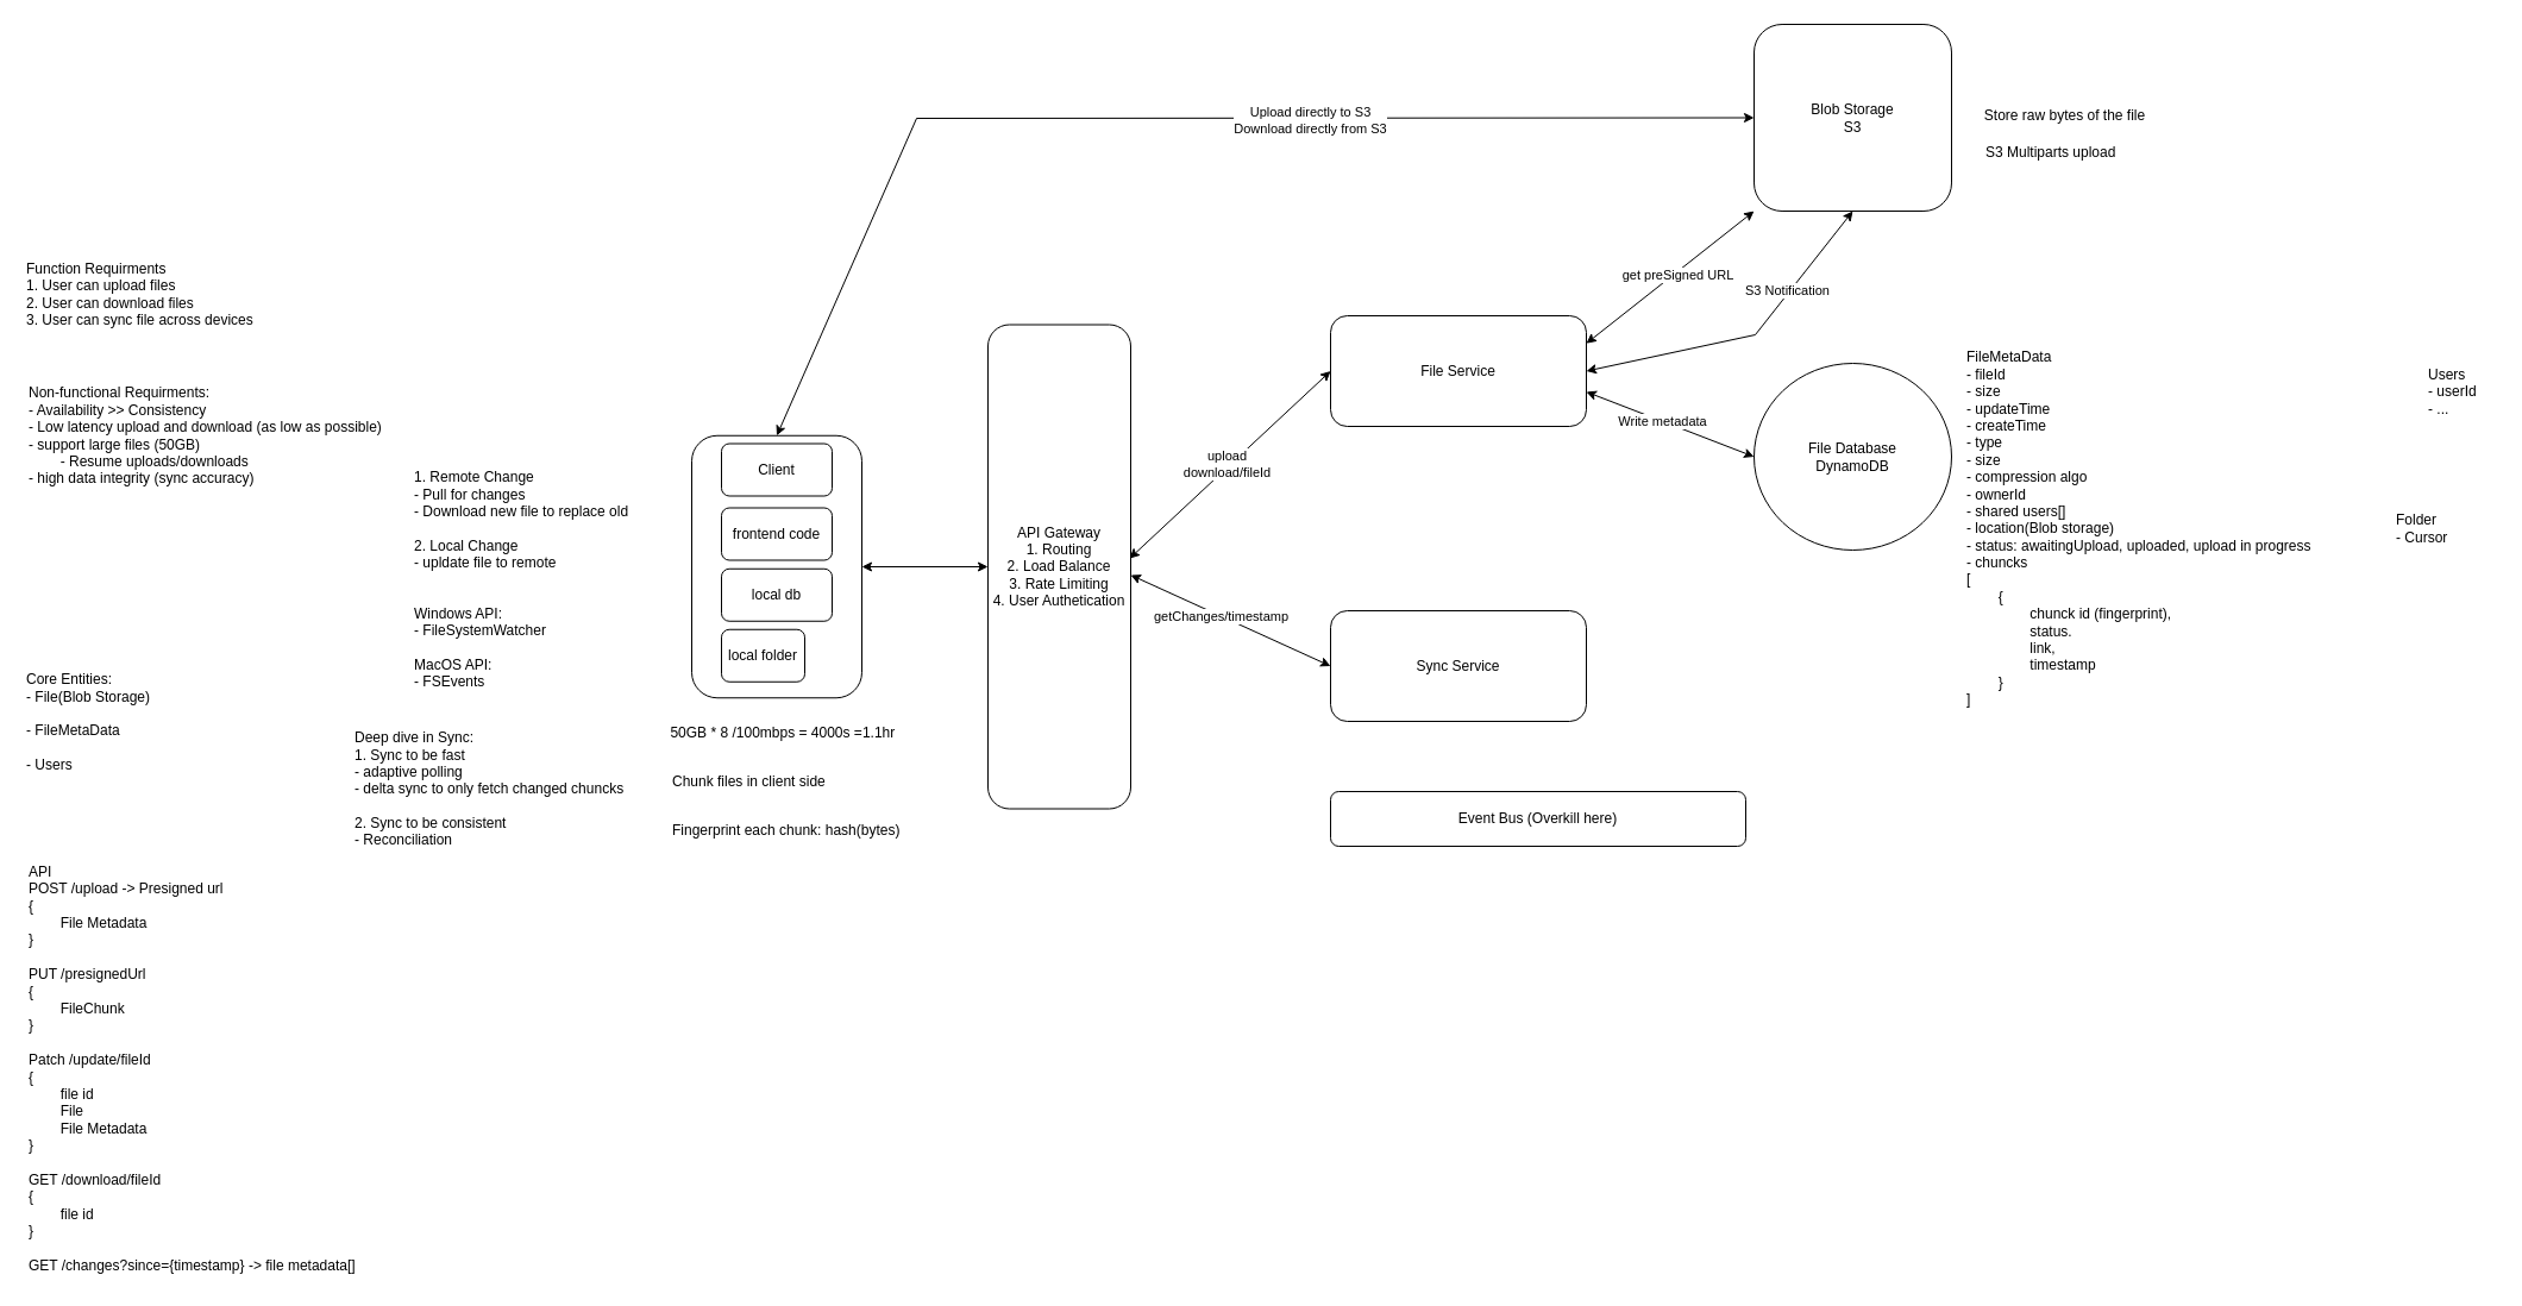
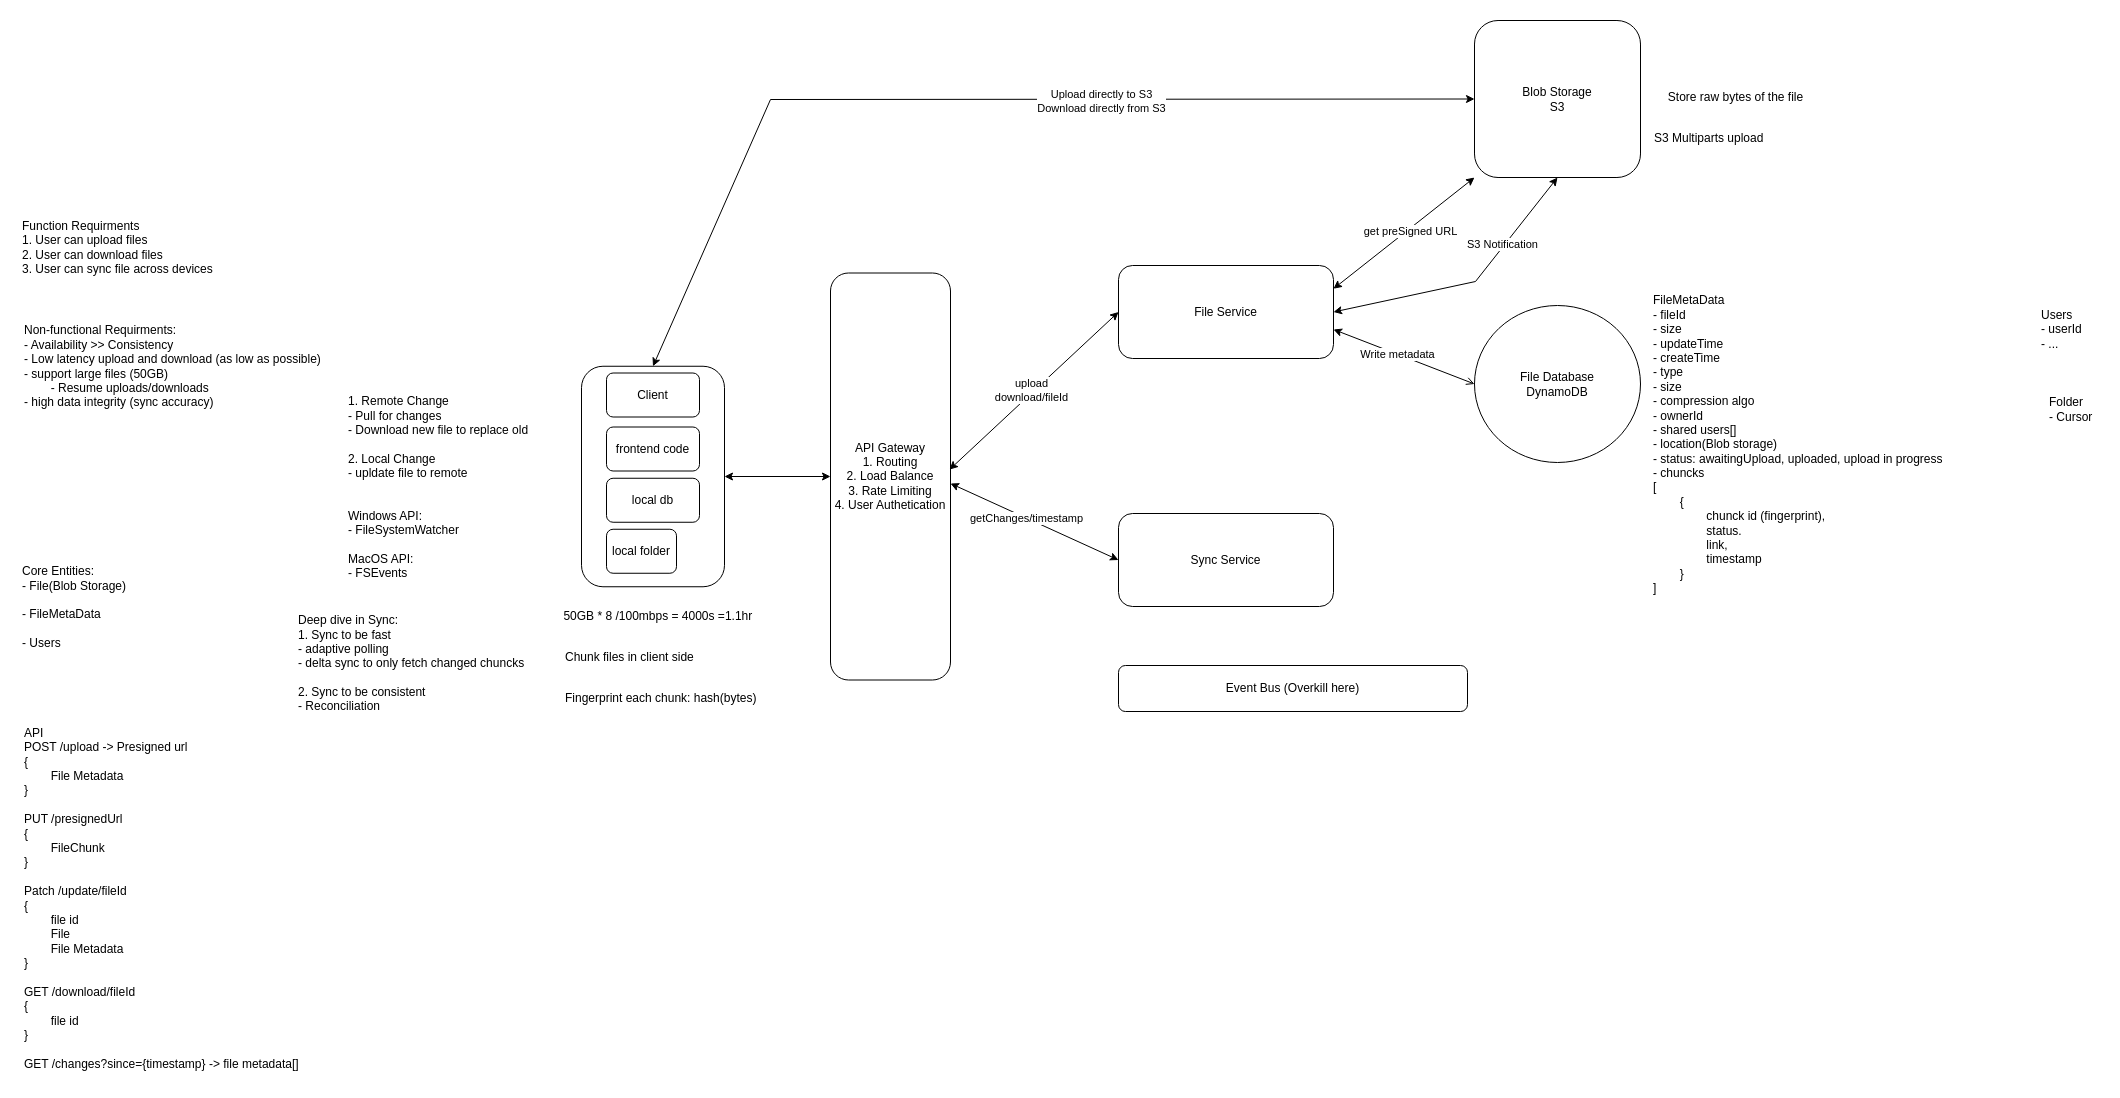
  <mxCell id="0" />
  <mxCell id="1" parent="0" />
  <mxCell id="2" value="" style="rounded=1;whiteSpace=wrap;html=1;" parent="1" vertex="1"><mxGeometry x="581" y="365.75" width="143" height="220.5" as="geometry" /></mxCell>
  <mxCell id="3" value="Function Requirments&lt;div&gt;1. User can upload files&lt;/div&gt;&lt;div&gt;2. User can download files&lt;/div&gt;&lt;div&gt;3. User can sync file across devices&lt;/div&gt;" style="text;html=1;align=left;verticalAlign=middle;resizable=0;points=[];autosize=1;strokeColor=none;fillColor=none;" parent="1" vertex="1"><mxGeometry x="20" y="212" width="209" height="70" as="geometry" /></mxCell>
  <mxCell id="4" value="Non-functional Requirments:&lt;div&gt;- Availability &amp;gt;&amp;gt; Consistency&lt;/div&gt;&lt;div&gt;- Low latency upload and download (as low as possible)&lt;/div&gt;&lt;div&gt;- support large files (50GB)&lt;/div&gt;&lt;div&gt;&lt;span style=&quot;white-space: pre;&quot;&gt;&#09;&lt;/span&gt;- Resume uploads/downloads&lt;/div&gt;&lt;div&gt;- high data integrity (sync accuracy)&lt;/div&gt;" style="text;html=1;align=left;verticalAlign=middle;resizable=0;points=[];autosize=1;strokeColor=none;fillColor=none;" parent="1" vertex="1"><mxGeometry x="22" y="317" width="315" height="98" as="geometry" /></mxCell>
  <mxCell id="5" value="Core Entities:&lt;div&gt;- File(Blob Storage)&lt;/div&gt;&lt;div&gt;&lt;br&gt;&lt;div&gt;- FileMetaData&amp;nbsp;&lt;/div&gt;&lt;div&gt;&lt;br&gt;&lt;/div&gt;&lt;div&gt;- Users&lt;/div&gt;&lt;/div&gt;&lt;div&gt;&lt;br&gt;&lt;/div&gt;" style="text;html=1;align=left;verticalAlign=middle;resizable=0;points=[];autosize=1;strokeColor=none;fillColor=none;" parent="1" vertex="1"><mxGeometry x="20" y="557" width="122" height="113" as="geometry" /></mxCell>
  <mxCell id="6" value="API&lt;div&gt;POST /upload -&amp;gt; Presigned url&lt;/div&gt;&lt;div&gt;{&lt;/div&gt;&lt;div&gt;&lt;span style=&quot;white-space: pre;&quot;&gt;&#09;&lt;/span&gt;File Metadata&lt;br&gt;&lt;/div&gt;&lt;div&gt;}&lt;/div&gt;&lt;div&gt;&lt;br&gt;&lt;/div&gt;&lt;div&gt;PUT /presignedUrl&lt;/div&gt;&lt;div&gt;{&lt;/div&gt;&lt;div&gt;&lt;span style=&quot;white-space: pre;&quot;&gt;&#09;&lt;/span&gt;FileChunk&lt;br&gt;&lt;/div&gt;&lt;div&gt;}&lt;/div&gt;&lt;div&gt;&lt;br&gt;&lt;/div&gt;&lt;div&gt;Patch /update/fileId&lt;/div&gt;&lt;div&gt;{&lt;/div&gt;&lt;div&gt;&lt;span style=&quot;white-space: pre;&quot;&gt;&#09;&lt;/span&gt;file id&lt;/div&gt;&lt;div&gt;&lt;span style=&quot;white-space: pre;&quot;&gt;&#09;&lt;/span&gt;File&lt;br&gt;&lt;/div&gt;&lt;div&gt;&lt;span style=&quot;white-space: pre;&quot;&gt;&#09;&lt;/span&gt;File Metadata&lt;br&gt;&lt;/div&gt;&lt;div&gt;}&lt;/div&gt;&lt;div&gt;&lt;br&gt;&lt;/div&gt;&lt;div&gt;GET /download/fileId&lt;/div&gt;&lt;div&gt;{&lt;/div&gt;&lt;div&gt;&lt;span style=&quot;white-space: pre;&quot;&gt;&#09;&lt;/span&gt;file id&lt;br&gt;&lt;/div&gt;&lt;div&gt;}&lt;/div&gt;&lt;div&gt;&lt;br&gt;&lt;/div&gt;&lt;div&gt;GET /changes?since={timestamp} -&amp;gt; file metadata[]&lt;/div&gt;" style="text;html=1;align=left;verticalAlign=middle;resizable=0;points=[];autosize=1;strokeColor=none;fillColor=none;" parent="1" vertex="1"><mxGeometry x="22" y="719" width="293" height="357" as="geometry" /></mxCell>
  <mxCell id="7" value="Client" style="rounded=1;whiteSpace=wrap;html=1;" parent="1" vertex="1"><mxGeometry x="606" y="372.5" width="93" height="44" as="geometry" /></mxCell>
  <mxCell id="8" value="API Gateway&lt;div&gt;1. Routing&lt;/div&gt;&lt;div&gt;2. Load Balance&lt;/div&gt;&lt;div&gt;3. Rate Limiting&lt;/div&gt;&lt;div&gt;4. User Authetication&lt;/div&gt;" style="rounded=1;whiteSpace=wrap;html=1;" parent="1" vertex="1"><mxGeometry x="830" y="272.5" width="120" height="407" as="geometry" /></mxCell>
  <mxCell id="9" style="edgeStyle=orthogonalEdgeStyle;rounded=0;orthogonalLoop=1;jettySize=auto;html=1;exitX=0.5;exitY=1;exitDx=0;exitDy=0;" parent="1" source="7" target="7" edge="1"><mxGeometry relative="1" as="geometry" /></mxCell>
  <mxCell id="10" value="File Service" style="rounded=1;whiteSpace=wrap;html=1;" parent="1" vertex="1"><mxGeometry x="1118" y="265" width="215" height="93" as="geometry" /></mxCell>
  <mxCell id="11" value="File Database&lt;div&gt;DynamoDB&lt;/div&gt;" style="ellipse;whiteSpace=wrap;html=1;" parent="1" vertex="1"><mxGeometry x="1474" y="305" width="166" height="157" as="geometry" /></mxCell>
  <mxCell id="12" value="Blob Storage&lt;div&gt;S3&lt;/div&gt;" style="whiteSpace=wrap;html=1;rounded=1;" parent="1" vertex="1"><mxGeometry x="1474" y="20" width="166" height="157" as="geometry" /></mxCell>
  <mxCell id="13" value="&lt;div&gt;FileMetaData&amp;nbsp;&lt;/div&gt;&lt;div&gt;- fileId&lt;br&gt;&lt;/div&gt;&lt;div&gt;- size&lt;/div&gt;&lt;div&gt;- updateTime&lt;/div&gt;&lt;div&gt;- createTime&lt;/div&gt;&lt;div&gt;- type&lt;/div&gt;&lt;div&gt;- size&lt;/div&gt;&lt;div&gt;- compression algo&lt;/div&gt;&lt;div&gt;- ownerId&lt;/div&gt;&lt;div&gt;- shared users[]&lt;/div&gt;&lt;div&gt;- location(Blob storage)&lt;/div&gt;&lt;div&gt;- status: awaitingUpload, uploaded, upload in progress&lt;/div&gt;&lt;div&gt;- chuncks&lt;/div&gt;&lt;div&gt;[&lt;/div&gt;&lt;div&gt;&lt;span style=&quot;white-space: pre;&quot;&gt;&#09;&lt;/span&gt;{&lt;span style=&quot;white-space: pre;&quot;&gt;&#09;&lt;/span&gt;&lt;/div&gt;&lt;div&gt;&lt;span style=&quot;white-space: pre;&quot;&gt;&#09;&lt;/span&gt;&lt;span style=&quot;white-space: pre;&quot;&gt;&#09;&lt;/span&gt;chunck id (fingerprint),&amp;nbsp;&lt;/div&gt;&lt;div&gt;&lt;span style=&quot;white-space: pre;&quot;&gt;&#09;&lt;span style=&quot;white-space: pre;&quot;&gt;&#09;&lt;/span&gt;&lt;/span&gt;status.&lt;/div&gt;&lt;div&gt;&lt;span style=&quot;white-space: pre;&quot;&gt;&lt;span style=&quot;white-space: pre;&quot;&gt;&#09;&lt;span style=&quot;white-space: pre;&quot;&gt;&#09;&lt;/span&gt;link&lt;/span&gt;,&lt;/span&gt;&lt;/div&gt;&lt;div&gt;&lt;/div&gt;&lt;div&gt;&lt;/div&gt;&lt;div&gt;&lt;span style=&quot;white-space: pre;&quot;&gt;&lt;span style=&quot;white-space: pre;&quot;&gt;&#09;&lt;span style=&quot;white-space: pre;&quot;&gt;&#09;&lt;/span&gt;t&lt;/span&gt;imestamp&#09;&lt;/span&gt;&lt;/div&gt;&lt;div&gt;&lt;span style=&quot;white-space: pre;&quot;&gt;&#09;&lt;/span&gt;}&lt;br&gt;&lt;/div&gt;&lt;div&gt;]&lt;/div&gt;" style="text;html=1;align=left;verticalAlign=middle;resizable=0;points=[];autosize=1;strokeColor=none;fillColor=none;" parent="1" vertex="1"><mxGeometry x="1651" y="287.25" width="308" height="314" as="geometry" /></mxCell>
  <mxCell id="14" value="&lt;div&gt;&lt;div&gt;&lt;span style=&quot;background-color: transparent; color: light-dark(rgb(0, 0, 0), rgb(255, 255, 255));&quot;&gt;Users&lt;/span&gt;&lt;/div&gt;&lt;/div&gt;&lt;div&gt;&lt;span style=&quot;background-color: transparent; color: light-dark(rgb(0, 0, 0), rgb(255, 255, 255));&quot;&gt;- userId&lt;/span&gt;&lt;/div&gt;&lt;div&gt;&lt;span style=&quot;background-color: transparent; color: light-dark(rgb(0, 0, 0), rgb(255, 255, 255));&quot;&gt;- ...&lt;/span&gt;&lt;/div&gt;&lt;div&gt;&lt;br&gt;&lt;/div&gt;" style="text;html=1;align=left;verticalAlign=middle;resizable=0;points=[];autosize=1;strokeColor=none;fillColor=none;" parent="1" vertex="1"><mxGeometry x="2039" y="301.25" width="59" height="70" as="geometry" /></mxCell>
  <mxCell id="15" value="" style="endArrow=classic;startArrow=classic;html=1;rounded=0;exitX=1;exitY=0.5;exitDx=0;exitDy=0;entryX=0;entryY=0.5;entryDx=0;entryDy=0;" parent="1" source="2" target="8" edge="1"><mxGeometry width="50" height="50" relative="1" as="geometry"><mxPoint x="1181" y="406" as="sourcePoint" /><mxPoint x="1231" y="356" as="targetPoint" /></mxGeometry></mxCell>
  <mxCell id="16" value="" style="endArrow=classic;startArrow=classic;html=1;rounded=0;exitX=0.992;exitY=0.483;exitDx=0;exitDy=0;exitPerimeter=0;entryX=0;entryY=0.5;entryDx=0;entryDy=0;" parent="1" source="8" target="10" edge="1"><mxGeometry width="50" height="50" relative="1" as="geometry"><mxPoint x="1181" y="406" as="sourcePoint" /><mxPoint x="1231" y="356" as="targetPoint" /></mxGeometry></mxCell>
  <mxCell id="17" value="upload&lt;div&gt;download/fileId&lt;/div&gt;" style="edgeLabel;html=1;align=center;verticalAlign=middle;resizable=0;points=[];" parent="16" vertex="1" connectable="0"><mxGeometry x="-0.014" y="3" relative="1" as="geometry"><mxPoint as="offset" /></mxGeometry></mxCell>
- <mxCell id="18" value="" style="endArrow=classic;startArrow=classic;html=1;rounded=0;entryX=0;entryY=0.5;entryDx=0;entryDy=0;exitX=1;exitY=0.688;exitDx=0;exitDy=0;exitPerimeter=0;" parent="1" source="10" target="11" edge="1"><mxGeometry width="50" height="50" relative="1" as="geometry"><mxPoint x="990" y="438" as="sourcePoint" /><mxPoint x="1040" y="388" as="targetPoint" /></mxGeometry></mxCell>
+ <mxCell id="18" value="" style="endArrow=open;startArrow=classic;html=1;rounded=0;entryX=0;entryY=0.5;entryDx=0;entryDy=0;exitX=1;exitY=0.688;exitDx=0;exitDy=0;exitPerimeter=0;" parent="1" source="10" target="11" edge="1"><mxGeometry width="50" height="50" relative="1" as="geometry"><mxPoint x="990" y="438" as="sourcePoint" /><mxPoint x="1040" y="388" as="targetPoint" /></mxGeometry></mxCell>
  <mxCell id="19" value="Write metadata" style="edgeLabel;html=1;align=center;verticalAlign=middle;resizable=0;points=[];" parent="18" vertex="1" connectable="0"><mxGeometry x="-0.069" y="-4" relative="1" as="geometry"><mxPoint y="-4" as="offset" /></mxGeometry></mxCell>
  <mxCell id="20" value="" style="endArrow=classic;startArrow=classic;html=1;rounded=0;entryX=0;entryY=1;entryDx=0;entryDy=0;exitX=1;exitY=0.25;exitDx=0;exitDy=0;" parent="1" source="10" target="12" edge="1"><mxGeometry width="50" height="50" relative="1" as="geometry"><mxPoint x="1300" y="311" as="sourcePoint" /><mxPoint x="1479" y="325" as="targetPoint" /></mxGeometry></mxCell>
  <mxCell id="21" value="get preSigned URL" style="edgeLabel;html=1;align=center;verticalAlign=middle;resizable=0;points=[];" parent="20" vertex="1" connectable="0"><mxGeometry x="0.064" y="-2" relative="1" as="geometry"><mxPoint as="offset" /></mxGeometry></mxCell>
  <mxCell id="22" value="local folder" style="rounded=1;whiteSpace=wrap;html=1;" parent="1" vertex="1"><mxGeometry x="606" y="528.75" width="70" height="44" as="geometry" /></mxCell>
  <mxCell id="23" value="frontend code" style="rounded=1;whiteSpace=wrap;html=1;" parent="1" vertex="1"><mxGeometry x="606" y="426.5" width="93" height="44" as="geometry" /></mxCell>
  <mxCell id="24" value="Store raw bytes of the file" style="text;html=1;align=center;verticalAlign=middle;resizable=0;points=[];autosize=1;strokeColor=none;fillColor=none;" parent="1" vertex="1"><mxGeometry x="1658" y="84" width="153" height="26" as="geometry" /></mxCell>
  <mxCell id="25" value="" style="endArrow=classic;startArrow=classic;html=1;rounded=0;entryX=0;entryY=0.5;entryDx=0;entryDy=0;exitX=0.5;exitY=0;exitDx=0;exitDy=0;" parent="1" source="2" target="12" edge="1"><mxGeometry width="50" height="50" relative="1" as="geometry"><mxPoint x="1037" y="200" as="sourcePoint" /><mxPoint x="1157" y="56" as="targetPoint" /><Array as="points"><mxPoint x="770" y="99" /></Array></mxGeometry></mxCell>
  <mxCell id="26" value="&lt;div&gt;Upload directly to S3&lt;/div&gt;Download directly from S3" style="edgeLabel;html=1;align=center;verticalAlign=middle;resizable=0;points=[];" parent="25" vertex="1" connectable="0"><mxGeometry x="0.249" y="-2" relative="1" as="geometry"><mxPoint as="offset" /></mxGeometry></mxCell>
  <mxCell id="27" value="1. Remote Change&lt;span style=&quot;white-space: pre;&quot;&gt;&#09;&lt;/span&gt;&lt;div&gt;- Pull for changes&lt;/div&gt;&lt;div&gt;- Download new file to replace old&lt;/div&gt;&lt;div&gt;&lt;br&gt;&lt;/div&gt;&lt;div&gt;2. Local Change&lt;/div&gt;&lt;div&gt;- upldate file to remote&lt;/div&gt;" style="text;html=1;align=left;verticalAlign=middle;resizable=0;points=[];autosize=1;strokeColor=none;fillColor=none;" parent="1" vertex="1"><mxGeometry x="346" y="388" width="198" height="98" as="geometry" /></mxCell>
  <mxCell id="28" value="Windows API:&lt;div&gt;- FileSystemWatcher&lt;/div&gt;&lt;div&gt;&lt;br&gt;&lt;/div&gt;&lt;div&gt;MacOS API:&lt;/div&gt;&lt;div&gt;- FSEvents&lt;/div&gt;" style="text;html=1;align=left;verticalAlign=middle;resizable=0;points=[];autosize=1;strokeColor=none;fillColor=none;" parent="1" vertex="1"><mxGeometry x="346" y="502.25" width="129" height="84" as="geometry" /></mxCell>
  <mxCell id="29" value="local db" style="rounded=1;whiteSpace=wrap;html=1;" parent="1" vertex="1"><mxGeometry x="606" y="477.75" width="93" height="44" as="geometry" /></mxCell>
  <mxCell id="30" value="Sync Service" style="rounded=1;whiteSpace=wrap;html=1;" parent="1" vertex="1"><mxGeometry x="1118" y="513" width="215" height="93" as="geometry" /></mxCell>
  <mxCell id="31" value="" style="endArrow=classic;startArrow=classic;html=1;rounded=0;exitX=1;exitY=0.5;exitDx=0;exitDy=0;entryX=0;entryY=0.5;entryDx=0;entryDy=0;" parent="1" target="30" edge="1"><mxGeometry width="50" height="50" relative="1" as="geometry"><mxPoint x="950" y="483" as="sourcePoint" /><mxPoint x="1053" y="511" as="targetPoint" /></mxGeometry></mxCell>
  <mxCell id="32" value="getChanges/timestamp" style="edgeLabel;html=1;align=center;verticalAlign=middle;resizable=0;points=[];" parent="31" vertex="1" connectable="0"><mxGeometry x="-0.097" y="-1" relative="1" as="geometry"><mxPoint y="-1" as="offset" /></mxGeometry></mxCell>
  <mxCell id="33" value="50GB * 8 /100mbps = 4000s =1.1hr&amp;nbsp;" style="text;html=1;align=center;verticalAlign=middle;resizable=0;points=[];autosize=1;strokeColor=none;fillColor=none;" parent="1" vertex="1"><mxGeometry x="554" y="603" width="210" height="26" as="geometry" /></mxCell>
  <mxCell id="34" value="Chunk files in client side" style="text;html=1;align=left;verticalAlign=middle;resizable=0;points=[];autosize=1;strokeColor=none;fillColor=none;" parent="1" vertex="1"><mxGeometry x="563" y="644" width="147" height="26" as="geometry" /></mxCell>
  <mxCell id="35" value="Fingerprint each chunk: hash(bytes)" style="text;html=1;align=left;verticalAlign=middle;resizable=0;points=[];autosize=1;strokeColor=none;fillColor=none;" parent="1" vertex="1"><mxGeometry x="563" y="685" width="209" height="26" as="geometry" /></mxCell>
  <mxCell id="36" value="" style="endArrow=classic;startArrow=classic;html=1;rounded=0;entryX=0.5;entryY=1;entryDx=0;entryDy=0;exitX=1;exitY=0.5;exitDx=0;exitDy=0;" parent="1" source="10" target="12" edge="1"><mxGeometry width="50" height="50" relative="1" as="geometry"><mxPoint x="1199" y="480" as="sourcePoint" /><mxPoint x="1249" y="430" as="targetPoint" /><Array as="points"><mxPoint x="1475" y="281" /></Array></mxGeometry></mxCell>
  <mxCell id="37" value="S3 Notification" style="edgeLabel;html=1;align=center;verticalAlign=middle;resizable=0;points=[];" parent="36" vertex="1" connectable="0"><mxGeometry x="0.376" y="2" relative="1" as="geometry"><mxPoint as="offset" /></mxGeometry></mxCell>
- <mxCell id="38" value="S3 Multiparts upload" style="text;html=1;align=left;verticalAlign=middle;resizable=0;points=[];autosize=1;strokeColor=none;fillColor=none;" parent="1" vertex="1"><mxGeometry x="1667" y="115" width="127" height="26" as="geometry" /></mxCell>
+ <mxCell id="38" value="S3 Multiparts upload" style="text;html=1;align=left;verticalAlign=middle;resizable=0;points=[];autosize=1;strokeColor=none;fillColor=none;" parent="1" vertex="1"><mxGeometry x="1652" y="125" width="127" height="26" as="geometry" /></mxCell>
  <mxCell id="39" value="Deep dive in Sync:&lt;div&gt;1. Sync to be fast&lt;/div&gt;&lt;div&gt;- adaptive polling&lt;br&gt;&lt;/div&gt;&lt;div&gt;- delta sync to only fetch changed chuncks&lt;br&gt;&lt;/div&gt;&lt;div&gt;&lt;br&gt;&lt;/div&gt;&lt;div&gt;2. Sync to be consistent&lt;/div&gt;&lt;div&gt;- Reconciliation&lt;/div&gt;" style="text;html=1;align=left;verticalAlign=middle;resizable=0;points=[];autosize=1;strokeColor=none;fillColor=none;" parent="1" vertex="1"><mxGeometry x="296" y="606" width="244" height="113" as="geometry" /></mxCell>
  <mxCell id="40" value="Event Bus (Overkill here)" style="rounded=1;whiteSpace=wrap;html=1;" vertex="1" parent="1"><mxGeometry x="1118" y="665" width="349" height="46" as="geometry" /></mxCell>
- <mxCell id="41" value="Folder&lt;div&gt;- Cursor&lt;/div&gt;" style="text;html=1;align=left;verticalAlign=middle;resizable=0;points=[];autosize=1;strokeColor=none;fillColor=none;" vertex="1" parent="1"><mxGeometry x="2012" y="423" width="61" height="41" as="geometry" /></mxCell>
+ <mxCell id="41" value="Folder&lt;div&gt;- Cursor&lt;/div&gt;" style="text;html=1;align=left;verticalAlign=middle;resizable=0;points=[];autosize=1;strokeColor=none;fillColor=none;" vertex="1" parent="1"><mxGeometry x="2047" y="388" width="61" height="41" as="geometry" /></mxCell>
